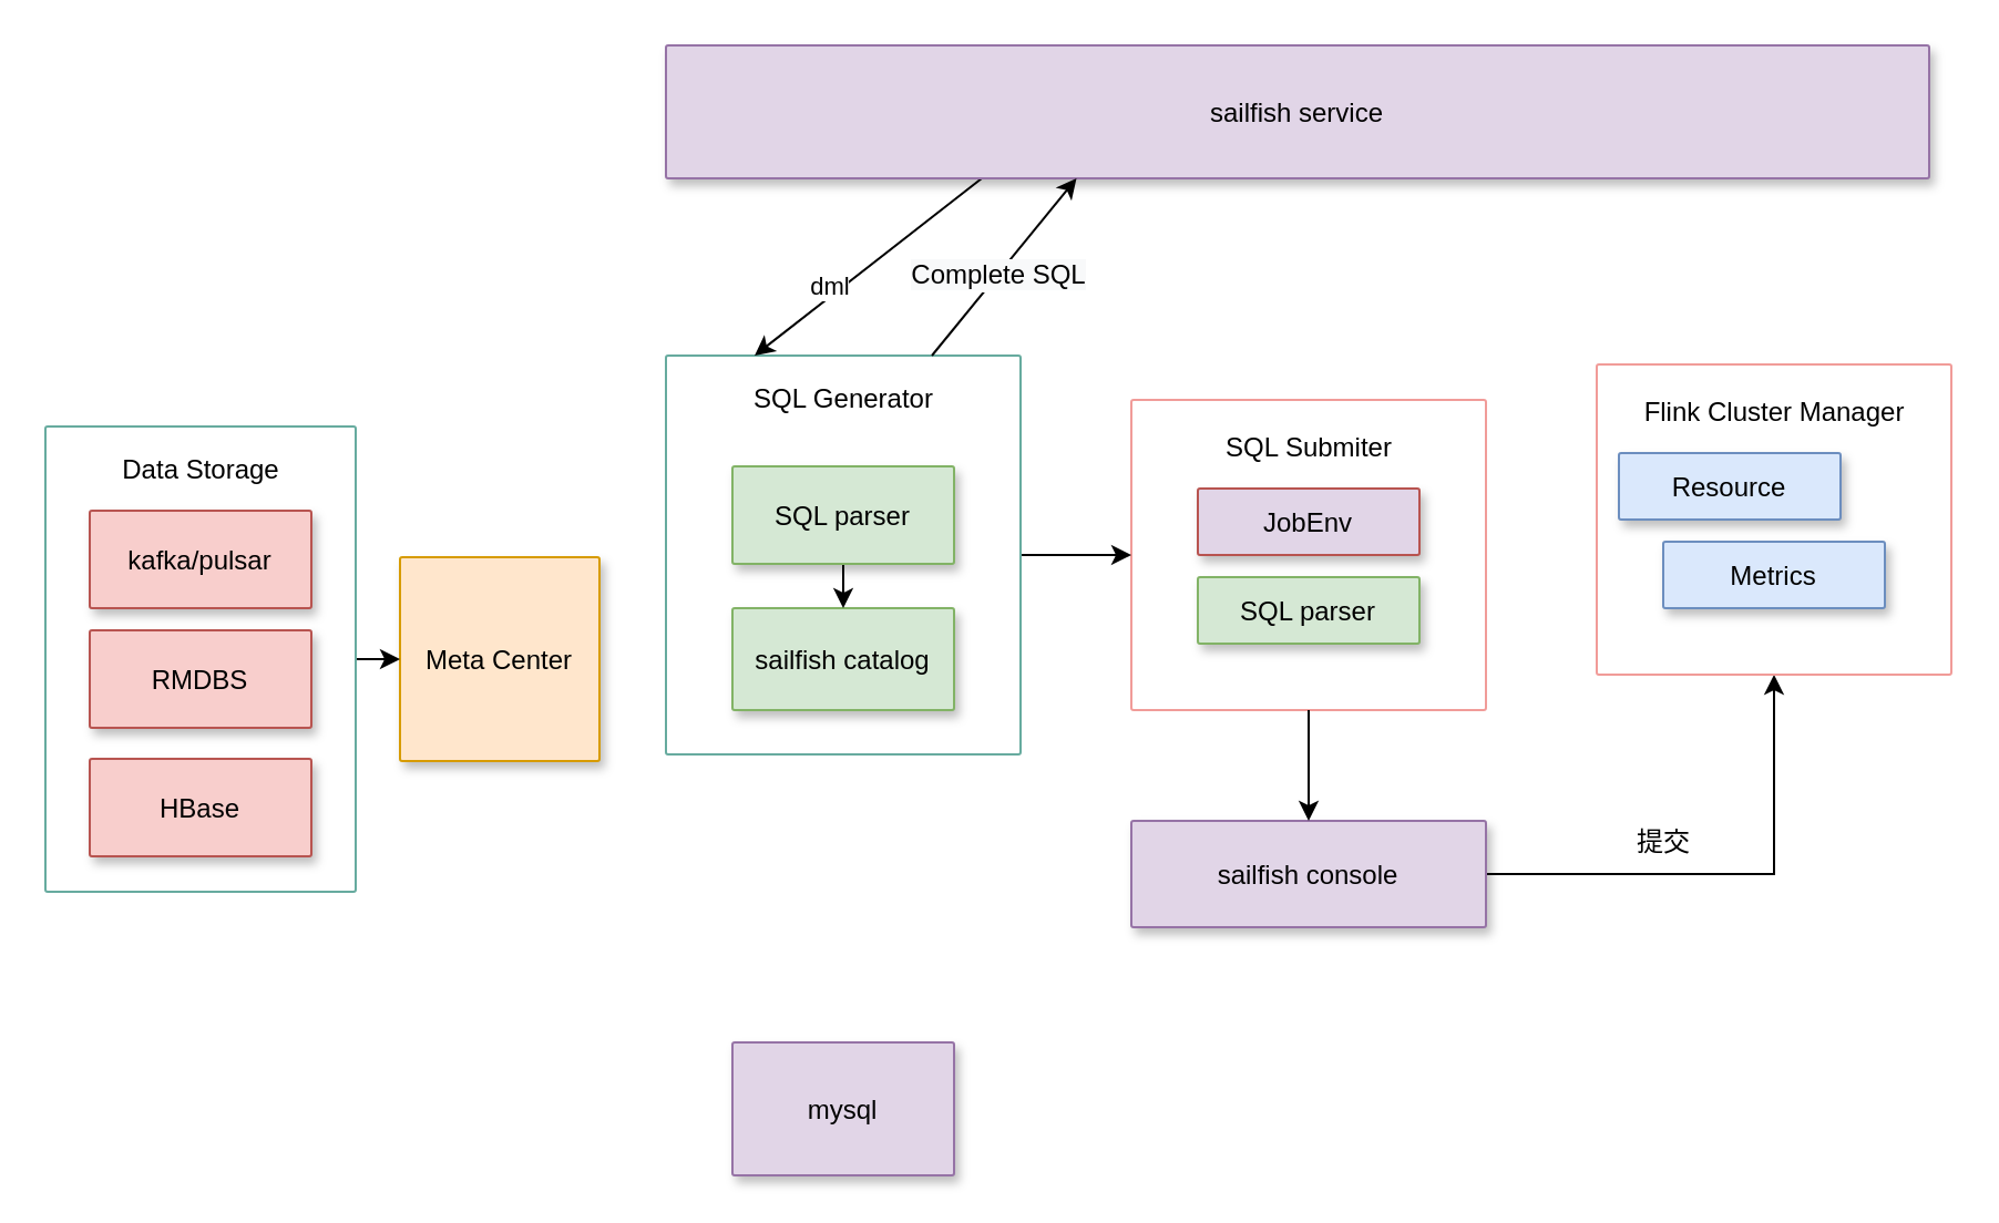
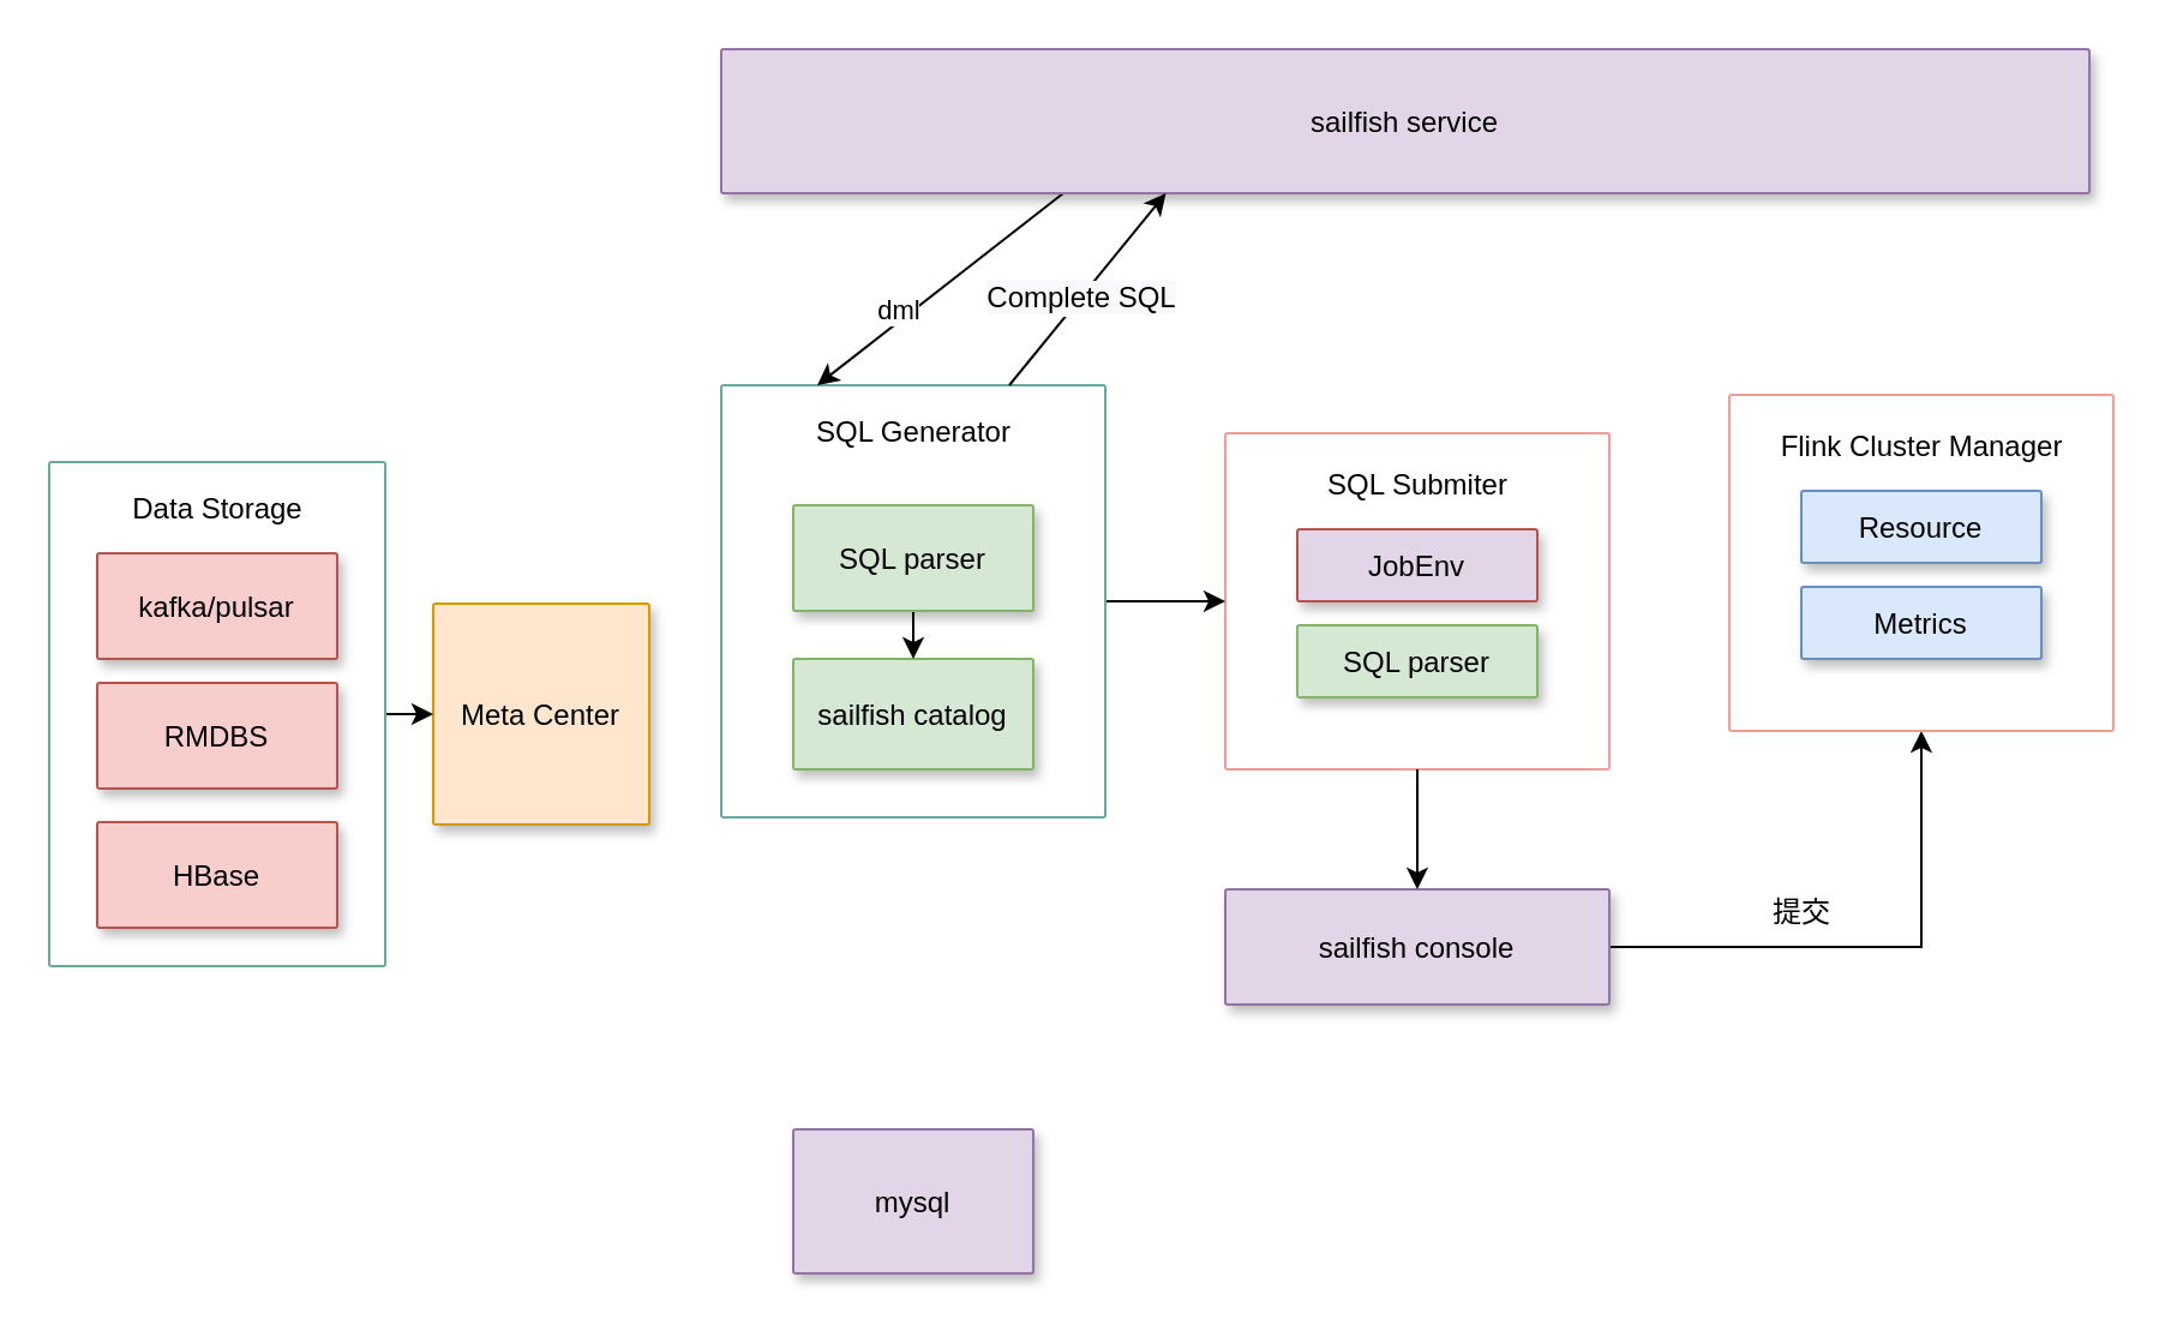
  <mxCell id="0" />
  <mxCell id="1" parent="0" />
  <mxCell id="2" value="mysql" style="strokeColor=#9673a6;shadow=1;strokeWidth=1;rounded=1;absoluteArcSize=1;arcSize=2;fillColor=#e1d5e7;" vertex="1" parent="1"><mxGeometry x="330" y="470" width="100" height="60" as="geometry" /></mxCell>
  <mxCell id="3" value="Meta Center" style="strokeColor=#d79b00;shadow=1;strokeWidth=1;rounded=1;absoluteArcSize=1;arcSize=2;fillColor=#ffe6cc;" vertex="1" parent="1"><mxGeometry x="180" y="251" width="90" height="92" as="geometry" /></mxCell>
  <mxCell id="4" value="" style="edgeStyle=none;rounded=0;orthogonalLoop=1;jettySize=auto;html=1;" edge="1" parent="1" source="6" target="3"><mxGeometry relative="1" as="geometry" /></mxCell>
  <mxCell id="5" value="" style="group" vertex="1" connectable="0" parent="1"><mxGeometry x="20" y="192" width="140" height="210" as="geometry" /></mxCell>
  <mxCell id="6" value="" style="strokeColor=#67AB9F;shadow=0;strokeWidth=1;rounded=1;absoluteArcSize=1;arcSize=2;" vertex="1" parent="5"><mxGeometry width="140" height="210" as="geometry" /></mxCell>
  <mxCell id="7" value="kafka/pulsar" style="strokeColor=#b85450;shadow=1;strokeWidth=1;rounded=1;absoluteArcSize=1;arcSize=2;fillColor=#f8cecc;" vertex="1" parent="5"><mxGeometry x="20" y="38" width="100" height="44" as="geometry" /></mxCell>
  <mxCell id="8" value="RMDBS" style="strokeColor=#b85450;shadow=1;strokeWidth=1;rounded=1;absoluteArcSize=1;arcSize=2;fillColor=#f8cecc;" vertex="1" parent="5"><mxGeometry x="20" y="92" width="100" height="44" as="geometry" /></mxCell>
  <mxCell id="9" value="HBase" style="strokeColor=#b85450;shadow=1;strokeWidth=1;rounded=1;absoluteArcSize=1;arcSize=2;fillColor=#f8cecc;" vertex="1" parent="5"><mxGeometry x="20" y="150" width="100" height="44" as="geometry" /></mxCell>
  <mxCell id="10" value="Data Storage" style="text;html=1;resizable=0;autosize=1;align=center;verticalAlign=middle;points=[];fillColor=none;strokeColor=none;rounded=0;shadow=1;" vertex="1" parent="5"><mxGeometry x="25" y="10" width="90" height="20" as="geometry" /></mxCell>
  <mxCell id="11" value="" style="group" vertex="1" connectable="0" parent="1"><mxGeometry x="510" y="180" width="160" height="140" as="geometry" /></mxCell>
  <mxCell id="12" value="" style="strokeColor=#F19C99;shadow=0;strokeWidth=1;rounded=1;absoluteArcSize=1;arcSize=2;" vertex="1" parent="11"><mxGeometry width="160" height="140" as="geometry" /></mxCell>
  <mxCell id="13" value="SQL Submiter" style="text;html=1;resizable=0;autosize=1;align=center;verticalAlign=middle;points=[];fillColor=none;strokeColor=none;rounded=0;shadow=1;" vertex="1" parent="11"><mxGeometry x="35" y="12" width="90" height="20" as="geometry" /></mxCell>
  <mxCell id="14" value="JobEnv" style="strokeColor=#b85450;shadow=1;strokeWidth=1;rounded=1;absoluteArcSize=1;arcSize=2;fillColor=#e1d5e7;" vertex="1" parent="11"><mxGeometry x="30" y="40" width="100" height="30" as="geometry" /></mxCell>
  <mxCell id="15" value="SQL parser" style="strokeColor=#82b366;shadow=1;strokeWidth=1;rounded=1;absoluteArcSize=1;arcSize=2;fillColor=#d5e8d4;" vertex="1" parent="11"><mxGeometry x="30" y="80" width="100" height="30" as="geometry" /></mxCell>
  <mxCell id="16" style="edgeStyle=orthogonalEdgeStyle;rounded=0;orthogonalLoop=1;jettySize=auto;html=1;entryX=0.5;entryY=1;entryDx=0;entryDy=0;" edge="1" parent="1" source="17" target="18"><mxGeometry relative="1" as="geometry" /></mxCell>
  <mxCell id="17" value="sailfish console" style="strokeColor=#9673a6;shadow=1;strokeWidth=1;rounded=1;absoluteArcSize=1;arcSize=2;fillColor=#e1d5e7;" vertex="1" parent="1"><mxGeometry x="510" y="370" width="160" height="48" as="geometry" /></mxCell>
  <mxCell id="18" value="" style="strokeColor=#F19C99;shadow=0;strokeWidth=1;rounded=1;absoluteArcSize=1;arcSize=2;" vertex="1" parent="1"><mxGeometry x="720" y="164" width="160" height="140" as="geometry" /></mxCell>
  <mxCell id="19" value="Flink Cluster Manager" style="text;html=1;resizable=0;autosize=1;align=center;verticalAlign=middle;points=[];fillColor=none;strokeColor=none;rounded=0;shadow=1;" vertex="1" parent="1"><mxGeometry x="735" y="176" width="130" height="20" as="geometry" /></mxCell>
- <mxCell id="20" value="Resource" style="strokeColor=#6c8ebf;shadow=1;strokeWidth=1;rounded=1;absoluteArcSize=1;arcSize=2;fillColor=#dae8fc;" vertex="1" parent="1"><mxGeometry x="730" y="204" width="100" height="30" as="geometry" /></mxCell>
+ <mxCell id="20" value="Resource" style="strokeColor=#6c8ebf;shadow=1;strokeWidth=1;rounded=1;absoluteArcSize=1;arcSize=2;fillColor=#dae8fc;" vertex="1" parent="1"><mxGeometry x="750" y="204" width="100" height="30" as="geometry" /></mxCell>
  <mxCell id="21" value="Metrics" style="strokeColor=#6c8ebf;shadow=1;strokeWidth=1;rounded=1;absoluteArcSize=1;arcSize=2;fillColor=#dae8fc;" vertex="1" parent="1"><mxGeometry x="750" y="244" width="100" height="30" as="geometry" /></mxCell>
  <mxCell id="22" style="edgeStyle=none;rounded=0;orthogonalLoop=1;jettySize=auto;html=1;entryX=0;entryY=0.5;entryDx=0;entryDy=0;" edge="1" parent="1" source="25" target="12"><mxGeometry relative="1" as="geometry" /></mxCell>
  <mxCell id="23" value="" style="edgeStyle=none;rounded=0;orthogonalLoop=1;jettySize=auto;html=1;" edge="1" parent="1" source="12" target="17"><mxGeometry relative="1" as="geometry" /></mxCell>
  <mxCell id="24" value="" style="group" vertex="1" connectable="0" parent="1"><mxGeometry x="300" y="160" width="160" height="180" as="geometry" /></mxCell>
  <mxCell id="25" value="" style="strokeColor=#67AB9F;shadow=0;strokeWidth=1;rounded=1;absoluteArcSize=1;arcSize=2;" vertex="1" parent="24"><mxGeometry width="160" height="180" as="geometry" /></mxCell>
  <mxCell id="26" value="sailfish catalog" style="strokeColor=#82b366;shadow=1;strokeWidth=1;rounded=1;absoluteArcSize=1;arcSize=2;fillColor=#d5e8d4;" vertex="1" parent="24"><mxGeometry x="30" y="114" width="100" height="46" as="geometry" /></mxCell>
  <mxCell id="27" style="edgeStyle=none;rounded=0;orthogonalLoop=1;jettySize=auto;html=1;entryX=0.5;entryY=0;entryDx=0;entryDy=0;" edge="1" parent="24" source="28" target="26"><mxGeometry relative="1" as="geometry" /></mxCell>
  <mxCell id="28" value="SQL parser" style="strokeColor=#82b366;shadow=1;strokeWidth=1;rounded=1;absoluteArcSize=1;arcSize=2;fillColor=#d5e8d4;" vertex="1" parent="24"><mxGeometry x="30" y="50" width="100" height="44" as="geometry" /></mxCell>
  <mxCell id="29" value="SQL Generator" style="text;html=1;resizable=0;autosize=1;align=center;verticalAlign=middle;points=[];fillColor=none;strokeColor=none;rounded=0;shadow=1;" vertex="1" parent="24"><mxGeometry x="30" y="10" width="100" height="20" as="geometry" /></mxCell>
  <mxCell id="30" value="提交" style="text;html=1;resizable=0;autosize=1;align=center;verticalAlign=middle;points=[];fillColor=none;strokeColor=none;rounded=0;shadow=1;" vertex="1" parent="1"><mxGeometry x="730" y="370" width="40" height="20" as="geometry" /></mxCell>
  <mxCell id="31" style="rounded=0;orthogonalLoop=1;jettySize=auto;html=1;exitX=0.25;exitY=1;exitDx=0;exitDy=0;entryX=0.25;entryY=0;entryDx=0;entryDy=0;" edge="1" parent="1" source="33" target="25"><mxGeometry relative="1" as="geometry" /></mxCell>
  <mxCell id="32" value="dml" style="edgeLabel;html=1;align=center;verticalAlign=middle;resizable=0;points=[];" vertex="1" connectable="0" parent="31"><mxGeometry x="0.288" y="-4" relative="1" as="geometry"><mxPoint as="offset" /></mxGeometry></mxCell>
  <mxCell id="33" value="sailfish service" style="strokeColor=#9673a6;shadow=1;strokeWidth=1;rounded=1;absoluteArcSize=1;arcSize=2;fillColor=#e1d5e7;" vertex="1" parent="1"><mxGeometry x="300" y="20" width="570" height="60" as="geometry" /></mxCell>
  <mxCell id="34" style="edgeStyle=none;rounded=0;orthogonalLoop=1;jettySize=auto;html=1;entryX=0.325;entryY=1;entryDx=0;entryDy=0;exitX=0.75;exitY=0;exitDx=0;exitDy=0;entryPerimeter=0;" edge="1" parent="1" source="25" target="33"><mxGeometry relative="1" as="geometry" /></mxCell>
  <mxCell id="35" value="&lt;span style=&quot;font-size: 12px ; background-color: rgb(248 , 249 , 250)&quot;&gt;Complete SQL&lt;/span&gt;" style="edgeLabel;html=1;align=center;verticalAlign=middle;resizable=0;points=[];" vertex="1" connectable="0" parent="34"><mxGeometry x="-0.092" relative="1" as="geometry"><mxPoint as="offset" /></mxGeometry></mxCell>
